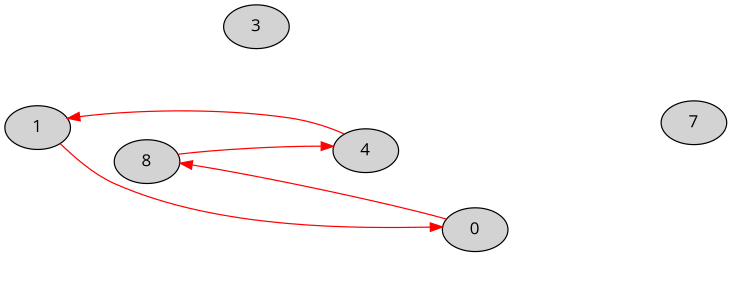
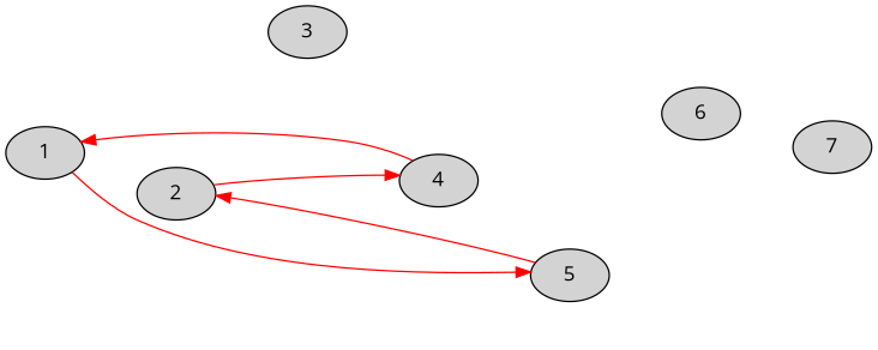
  digraph {
    fontname="Open Sans"
    rankdir=LR
    style=filled
    node [fontname="Open Sans" style=filled]
    edge [color="#00000000" dir=none fontname="Open Sans"]
    1
-   2 [label=8]
+   2
    3
    4
-   5 [label=0]
+   5
    7
+   6
    1 -> 2
    1 -> 3
    1 -> 4
    1 -> 5
    1 -> 5 [color=red dir=lr]
    2 -> 3
    2 -> 4
    2 -> 4 [color=red dir=lr]
    2 -> 5
    2 -> 7
    3 -> 4
    3 -> 7
+   3 -> 6
    4 -> 1 [color=red dir=lr]
    4 -> 5
    4 -> 7
    5 -> 2 [color=red dir=lr]
+   5 -> 6
+   6 -> 7
  }
